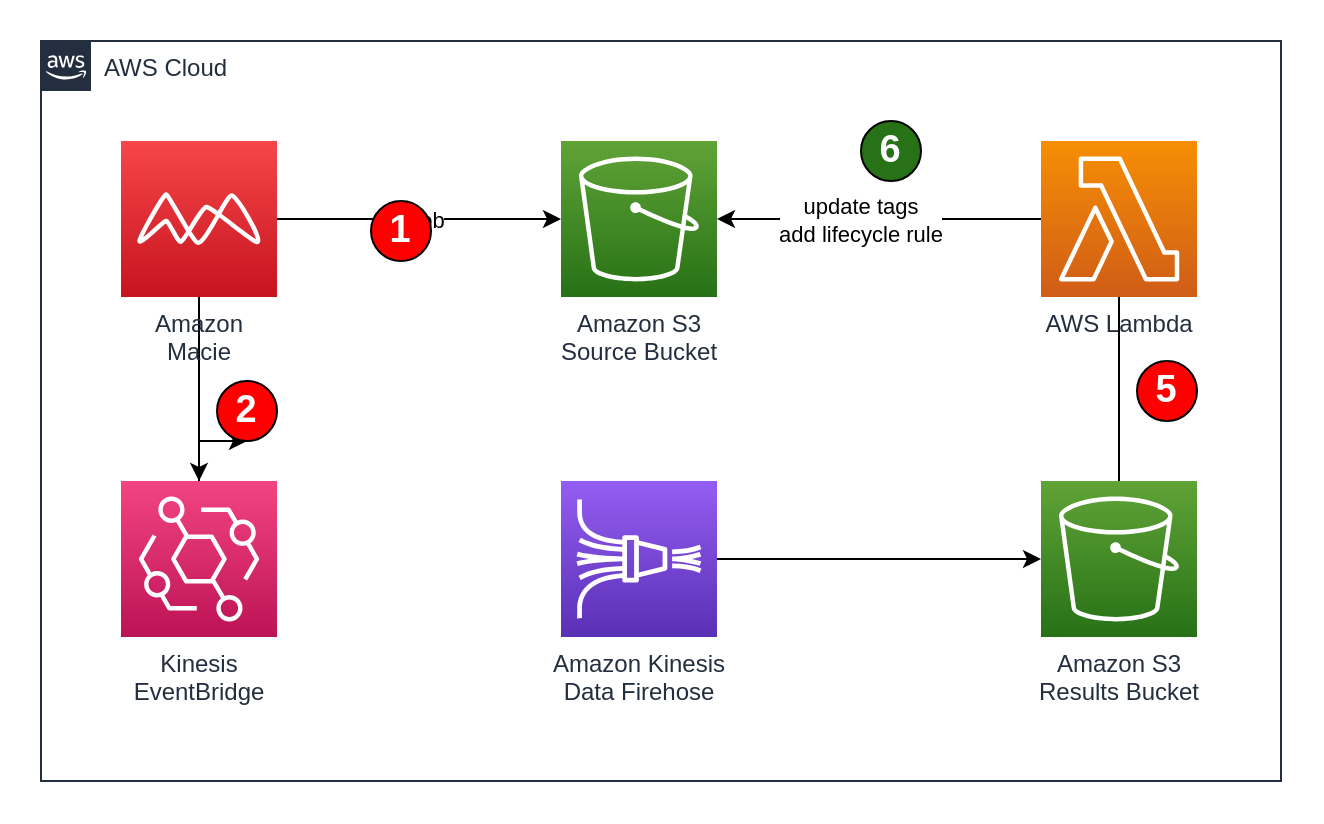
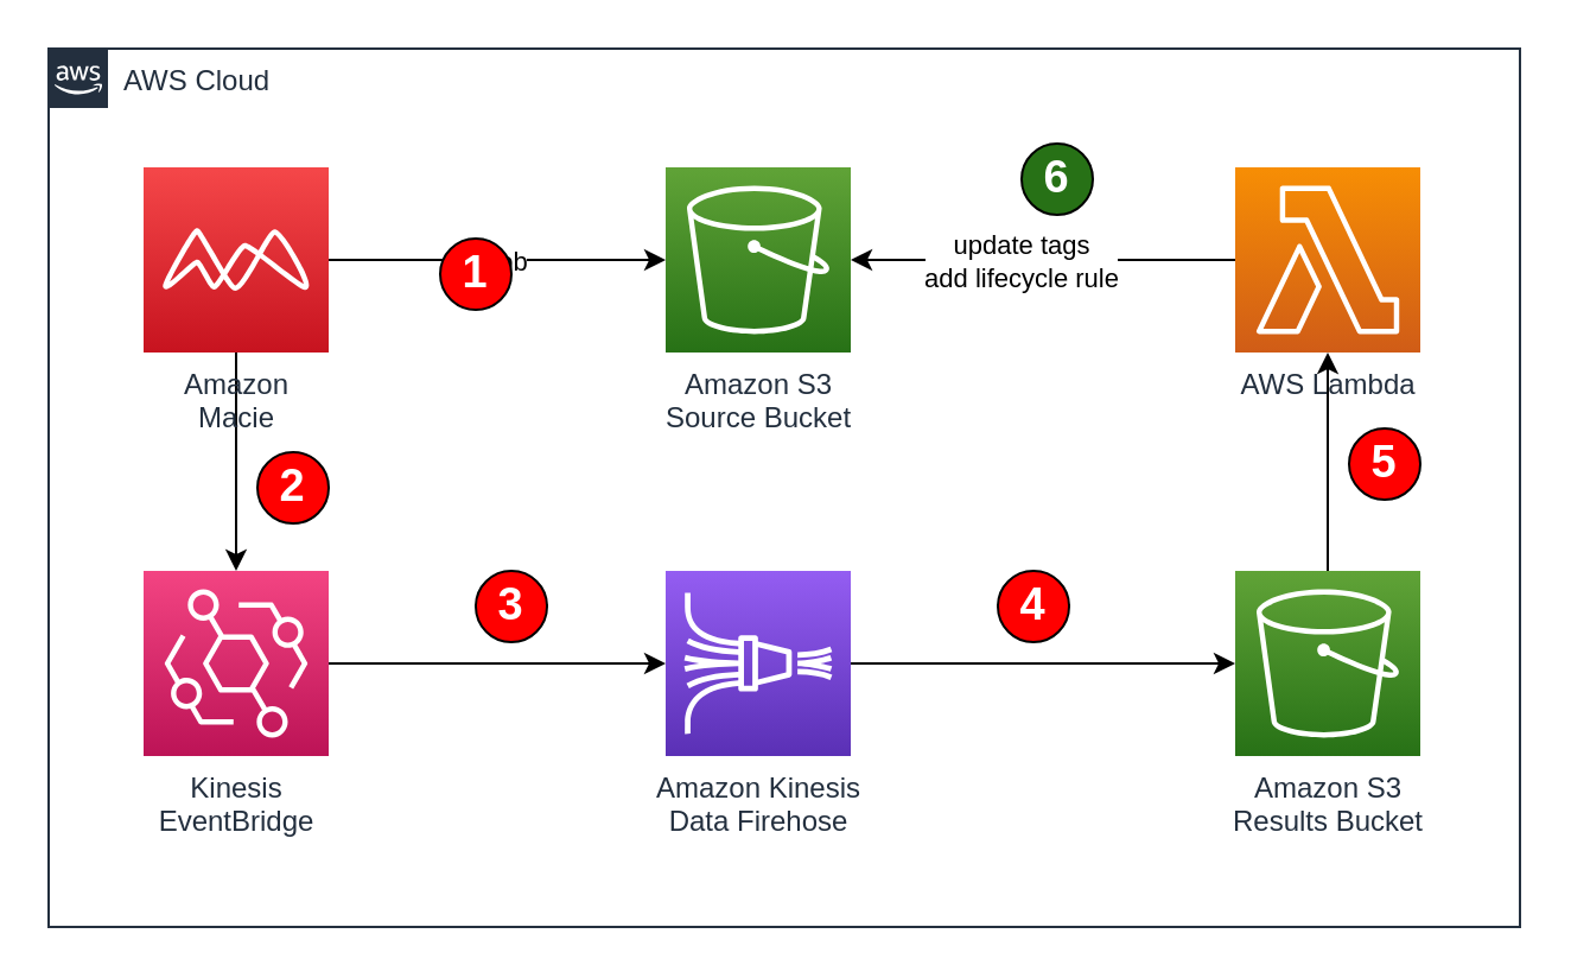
  <mxCell id="0" />
  <mxCell id="1" parent="0" />
  <mxCell id="2" value="AWS Cloud" style="points=[[0,0],[0.25,0],[0.5,0],[0.75,0],[1,0],[1,0.25],[1,0.5],[1,0.75],[1,1],[0.75,1],[0.5,1],[0.25,1],[0,1],[0,0.75],[0,0.5],[0,0.25]];outlineConnect=0;gradientColor=none;html=1;whiteSpace=wrap;fontSize=12;fontStyle=0;shape=mxgraph.aws4.group;grIcon=mxgraph.aws4.group_aws_cloud_alt;strokeColor=#232F3E;fillColor=none;verticalAlign=top;align=left;spacingLeft=30;fontColor=#232F3E;dashed=0;" vertex="1" parent="1"><mxGeometry x="20" y="20" width="620" height="370" as="geometry" /></mxCell>
- <mxCell id="3" value="" style="edgeStyle=orthogonalEdgeStyle;rounded=0;orthogonalLoop=1;jettySize=auto;html=1;endArrow=none;" edge="1" parent="1" source="4" target="16"><mxGeometry relative="1" as="geometry" /></mxCell>
+ <mxCell id="3" value="" style="edgeStyle=orthogonalEdgeStyle;rounded=0;orthogonalLoop=1;jettySize=auto;html=1;" edge="1" parent="1" source="4" target="16"><mxGeometry relative="1" as="geometry" /></mxCell>
  <mxCell id="4" value="Amazon S3&lt;br&gt;Results Bucket" style="points=[[0,0,0],[0.25,0,0],[0.5,0,0],[0.75,0,0],[1,0,0],[0,1,0],[0.25,1,0],[0.5,1,0],[0.75,1,0],[1,1,0],[0,0.25,0],[0,0.5,0],[0,0.75,0],[1,0.25,0],[1,0.5,0],[1,0.75,0]];outlineConnect=0;fontColor=#232F3E;gradientColor=#60A337;gradientDirection=north;fillColor=#277116;strokeColor=#ffffff;dashed=0;verticalLabelPosition=bottom;verticalAlign=top;align=center;html=1;fontSize=12;fontStyle=0;aspect=fixed;shape=mxgraph.aws4.resourceIcon;resIcon=mxgraph.aws4.s3;" vertex="1" parent="1"><mxGeometry x="520" y="240" width="78" height="78" as="geometry" /></mxCell>
  <mxCell id="5" value="Amazon S3&lt;br&gt;Source Bucket" style="points=[[0,0,0],[0.25,0,0],[0.5,0,0],[0.75,0,0],[1,0,0],[0,1,0],[0.25,1,0],[0.5,1,0],[0.75,1,0],[1,1,0],[0,0.25,0],[0,0.5,0],[0,0.75,0],[1,0.25,0],[1,0.5,0],[1,0.75,0]];outlineConnect=0;fontColor=#232F3E;gradientColor=#60A337;gradientDirection=north;fillColor=#277116;strokeColor=#ffffff;dashed=0;verticalLabelPosition=bottom;verticalAlign=top;align=center;html=1;fontSize=12;fontStyle=0;aspect=fixed;shape=mxgraph.aws4.resourceIcon;resIcon=mxgraph.aws4.s3;" vertex="1" parent="1"><mxGeometry x="280" y="70" width="78" height="78" as="geometry" /></mxCell>
  <mxCell id="6" value="" style="edgeStyle=orthogonalEdgeStyle;rounded=0;orthogonalLoop=1;jettySize=auto;html=1;" edge="1" parent="1" source="7" target="4"><mxGeometry relative="1" as="geometry" /></mxCell>
  <mxCell id="7" value="Amazon Kinesis&lt;br&gt;Data Firehose" style="points=[[0,0,0],[0.25,0,0],[0.5,0,0],[0.75,0,0],[1,0,0],[0,1,0],[0.25,1,0],[0.5,1,0],[0.75,1,0],[1,1,0],[0,0.25,0],[0,0.5,0],[0,0.75,0],[1,0.25,0],[1,0.5,0],[1,0.75,0]];outlineConnect=0;fontColor=#232F3E;gradientColor=#945DF2;gradientDirection=north;fillColor=#5A30B5;strokeColor=#ffffff;dashed=0;verticalLabelPosition=bottom;verticalAlign=top;align=center;html=1;fontSize=12;fontStyle=0;aspect=fixed;shape=mxgraph.aws4.resourceIcon;resIcon=mxgraph.aws4.kinesis_data_firehose;" vertex="1" parent="1"><mxGeometry x="280" y="240" width="78" height="78" as="geometry" /></mxCell>
  <mxCell id="8" value="" style="edgeStyle=orthogonalEdgeStyle;rounded=0;orthogonalLoop=1;jettySize=auto;html=1;" edge="1" parent="1" source="11" target="5"><mxGeometry relative="1" as="geometry" /></mxCell>
  <mxCell id="9" value="Job" style="edgeLabel;html=1;align=center;verticalAlign=middle;resizable=0;points=[];" vertex="1" connectable="0" parent="8"><mxGeometry x="0.29" y="-2" relative="1" as="geometry"><mxPoint x="-18" y="-2" as="offset" /></mxGeometry></mxCell>
  <mxCell id="10" value="" style="edgeStyle=orthogonalEdgeStyle;rounded=0;orthogonalLoop=1;jettySize=auto;html=1;" edge="1" parent="1" source="11" target="13"><mxGeometry relative="1" as="geometry" /></mxCell>
  <mxCell id="11" value="Amazon&lt;br&gt;Macie" style="points=[[0,0,0],[0.25,0,0],[0.5,0,0],[0.75,0,0],[1,0,0],[0,1,0],[0.25,1,0],[0.5,1,0],[0.75,1,0],[1,1,0],[0,0.25,0],[0,0.5,0],[0,0.75,0],[1,0.25,0],[1,0.5,0],[1,0.75,0]];outlineConnect=0;fontColor=#232F3E;gradientColor=#F54749;gradientDirection=north;fillColor=#C7131F;strokeColor=#ffffff;dashed=0;verticalLabelPosition=bottom;verticalAlign=top;align=center;html=1;fontSize=12;fontStyle=0;aspect=fixed;shape=mxgraph.aws4.resourceIcon;resIcon=mxgraph.aws4.macie;" vertex="1" parent="1"><mxGeometry x="60" y="70" width="78" height="78" as="geometry" /></mxCell>
- <mxCell id="12" value="" style="edgeStyle=orthogonalEdgeStyle;rounded=0;orthogonalLoop=1;jettySize=auto;html=1;" edge="1" parent="1" source="13" target="18"><mxGeometry relative="1" as="geometry" /></mxCell>
+ <mxCell id="12" value="" style="edgeStyle=orthogonalEdgeStyle;rounded=0;orthogonalLoop=1;jettySize=auto;html=1;" edge="1" parent="1" source="13" target="7"><mxGeometry relative="1" as="geometry" /></mxCell>
  <mxCell id="13" value="Kinesis&lt;br&gt;EventBridge" style="points=[[0,0,0],[0.25,0,0],[0.5,0,0],[0.75,0,0],[1,0,0],[0,1,0],[0.25,1,0],[0.5,1,0],[0.75,1,0],[1,1,0],[0,0.25,0],[0,0.5,0],[0,0.75,0],[1,0.25,0],[1,0.5,0],[1,0.75,0]];outlineConnect=0;fontColor=#232F3E;gradientColor=#F34482;gradientDirection=north;fillColor=#BC1356;strokeColor=#ffffff;dashed=0;verticalLabelPosition=bottom;verticalAlign=top;align=center;html=1;fontSize=12;fontStyle=0;aspect=fixed;shape=mxgraph.aws4.resourceIcon;resIcon=mxgraph.aws4.eventbridge;" vertex="1" parent="1"><mxGeometry x="60" y="240" width="78" height="78" as="geometry" /></mxCell>
  <mxCell id="14" value="" style="edgeStyle=orthogonalEdgeStyle;rounded=0;orthogonalLoop=1;jettySize=auto;html=1;" edge="1" parent="1" source="16" target="5"><mxGeometry relative="1" as="geometry" /></mxCell>
  <mxCell id="15" value="update tags&lt;br&gt;add lifecycle rule" style="edgeLabel;html=1;align=center;verticalAlign=middle;resizable=0;points=[];" vertex="1" connectable="0" parent="14"><mxGeometry x="0.122" relative="1" as="geometry"><mxPoint as="offset" /></mxGeometry></mxCell>
  <mxCell id="16" value="AWS Lambda" style="points=[[0,0,0],[0.25,0,0],[0.5,0,0],[0.75,0,0],[1,0,0],[0,1,0],[0.25,1,0],[0.5,1,0],[0.75,1,0],[1,1,0],[0,0.25,0],[0,0.5,0],[0,0.75,0],[1,0.25,0],[1,0.5,0],[1,0.75,0]];outlineConnect=0;fontColor=#232F3E;gradientColor=#F78E04;gradientDirection=north;fillColor=#D05C17;strokeColor=#ffffff;dashed=0;verticalLabelPosition=bottom;verticalAlign=top;align=center;html=1;fontSize=12;fontStyle=0;aspect=fixed;shape=mxgraph.aws4.resourceIcon;resIcon=mxgraph.aws4.lambda;" vertex="1" parent="1"><mxGeometry x="520" y="70" width="78" height="78" as="geometry" /></mxCell>
  <mxCell id="17" value="1" style="ellipse;whiteSpace=wrap;html=1;aspect=fixed;fillColor=#FF0000;fontColor=#FFFFFF;fontStyle=1;fontSize=19;" vertex="1" parent="1"><mxGeometry x="185" y="100" width="30" height="30" as="geometry" /></mxCell>
  <mxCell id="18" value="2" style="ellipse;whiteSpace=wrap;html=1;aspect=fixed;fillColor=#FF0000;fontColor=#FFFFFF;fontStyle=1;fontSize=19;" vertex="1" parent="1"><mxGeometry x="108" y="190" width="30" height="30" as="geometry" /></mxCell>
+ <mxCell id="19" value="3" style="ellipse;whiteSpace=wrap;html=1;aspect=fixed;fillColor=#FF0000;fontColor=#FFFFFF;fontStyle=1;fontSize=19;" vertex="1" parent="1"><mxGeometry x="200" y="240" width="30" height="30" as="geometry" /></mxCell>
+ <mxCell id="20" value="4" style="ellipse;whiteSpace=wrap;html=1;aspect=fixed;fillColor=#FF0000;fontColor=#FFFFFF;fontStyle=1;fontSize=19;" vertex="1" parent="1"><mxGeometry x="420" y="240" width="30" height="30" as="geometry" /></mxCell>
  <mxCell id="21" value="5" style="ellipse;whiteSpace=wrap;html=1;aspect=fixed;fillColor=#FF0000;fontColor=#FFFFFF;fontStyle=1;fontSize=19;" vertex="1" parent="1"><mxGeometry x="568" y="180" width="30" height="30" as="geometry" /></mxCell>
  <mxCell id="22" value="6" style="ellipse;whiteSpace=wrap;html=1;aspect=fixed;fillColor=#277116;fontColor=#FFFFFF;fontStyle=1;fontSize=19;" vertex="1" parent="1"><mxGeometry x="430" y="60" width="30" height="30" as="geometry" /></mxCell>
